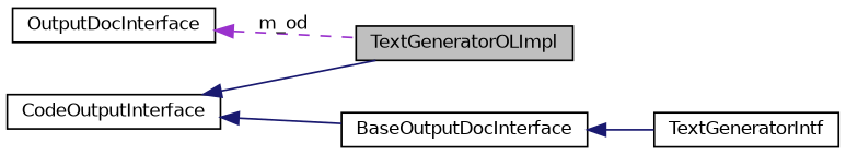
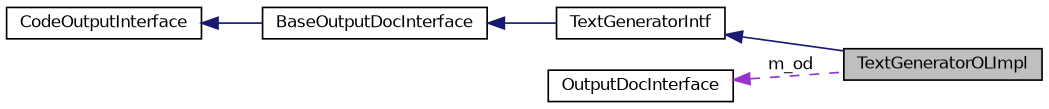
  digraph {
    rankdir=LR
    node [color=black fillcolor=white fontname=Helvetica fontsize=10 shape=record style=filled]
    edge [color=midnightblue dir=back fontname=Helvetica fontsize=10 labelfontname=Helvetica labelfontsize=10 style=solid]
    n1 [fillcolor=grey75 fontcolor=black height=0.2 label=TextGeneratorOLImpl width=0.4]
    n2 [height=0.2 label=TextGeneratorIntf width=0.4]
    n3 [height=0.2 label=OutputDocInterface width=0.4]
    n4 [height=0.2 label=BaseOutputDocInterface width=0.4]
    n5 [height=0.2 label=CodeOutputInterface width=0.4]
-   n5 -> n1
+   n2 -> n1
    n3 -> n1 [color=darkorchid3 label=" m_od" style=dashed]
    n4 -> n2
    n5 -> n4
  }
